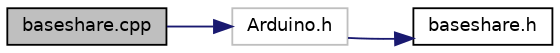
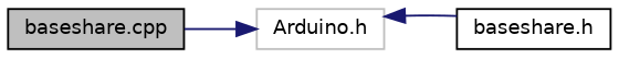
  digraph {
    rankdir=LR
    node [color=black fillcolor=white fontname=Helvetica fontsize=10 shape=record style=filled]
    edge [color=midnightblue fontname=Helvetica fontsize=10 labelfontname=Helvetica labelfontsize=10 style=solid]
    n1 [fillcolor=grey75 fontcolor=black height=0.2 label="baseshare.cpp" width=0.4]
    n2 [color=grey75 height=0.2 label="Arduino.h" width=0.4]
    n3 [height=0.2 label="baseshare.h" width=0.4]
    n1 -> n2
-   n2 -> n3
+   n3 -> n2
  }
